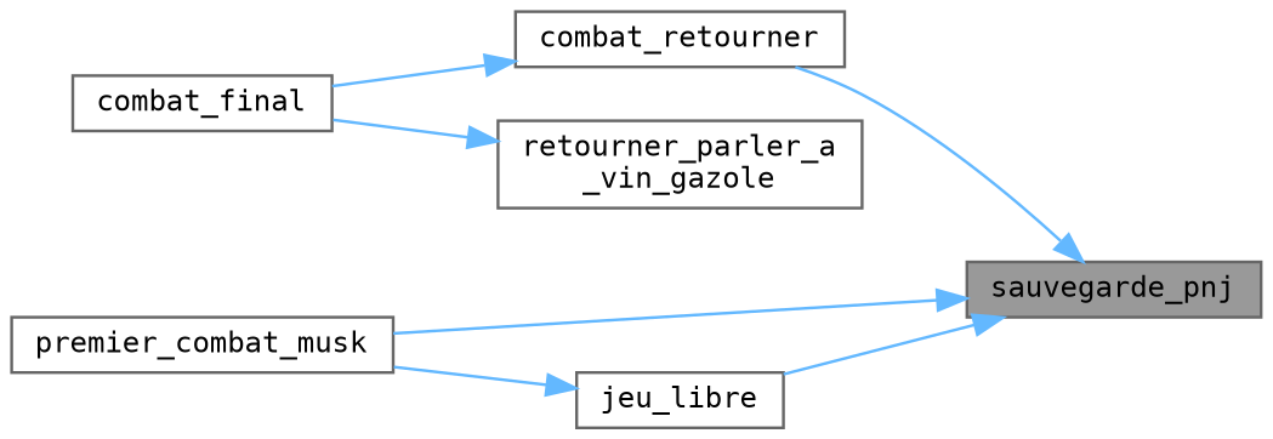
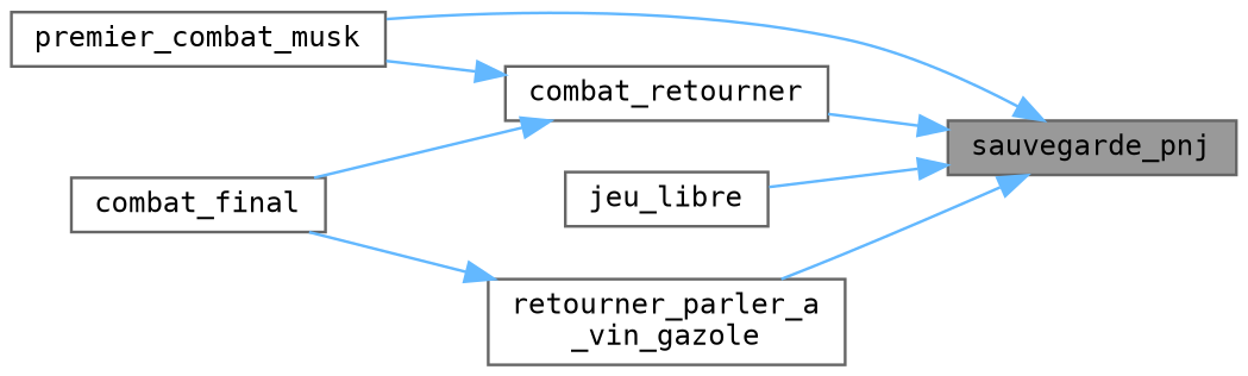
  digraph {
    fontname="DejaVu Sans Mono"
    rankdir=RL
    node [color=grey40 fillcolor=white fontname="DejaVu Sans Mono" fontsize=10 shape=box style=filled]
    edge [color=steelblue1 dir=back fontname="DejaVu Sans Mono" fontsize=10 labelfontname=Helvetica labelfontsize=10 style=solid]
    n1 [color=gray40 fillcolor=grey60 fontcolor=black height=0.2 label=sauvegarde_pnj width=0.4]
    n2 [height=0.2 label=combat_retourner width=0.4]
    n3 [height=0.2 label=premier_combat_musk width=0.4]
    n4 [height=0.2 label=jeu_libre width=0.4]
    n5 [height=0.2 label="retourner_parler_a\l_vin_gazole" width=0.4]
    n6 [height=0.2 label=combat_final width=0.4]
    n1 -> n2
    n1 -> n3
    n1 -> n4
-   n4 -> n3
+   n1 -> n5
+   n2 -> n3
    n2 -> n6
    n5 -> n6
  }
